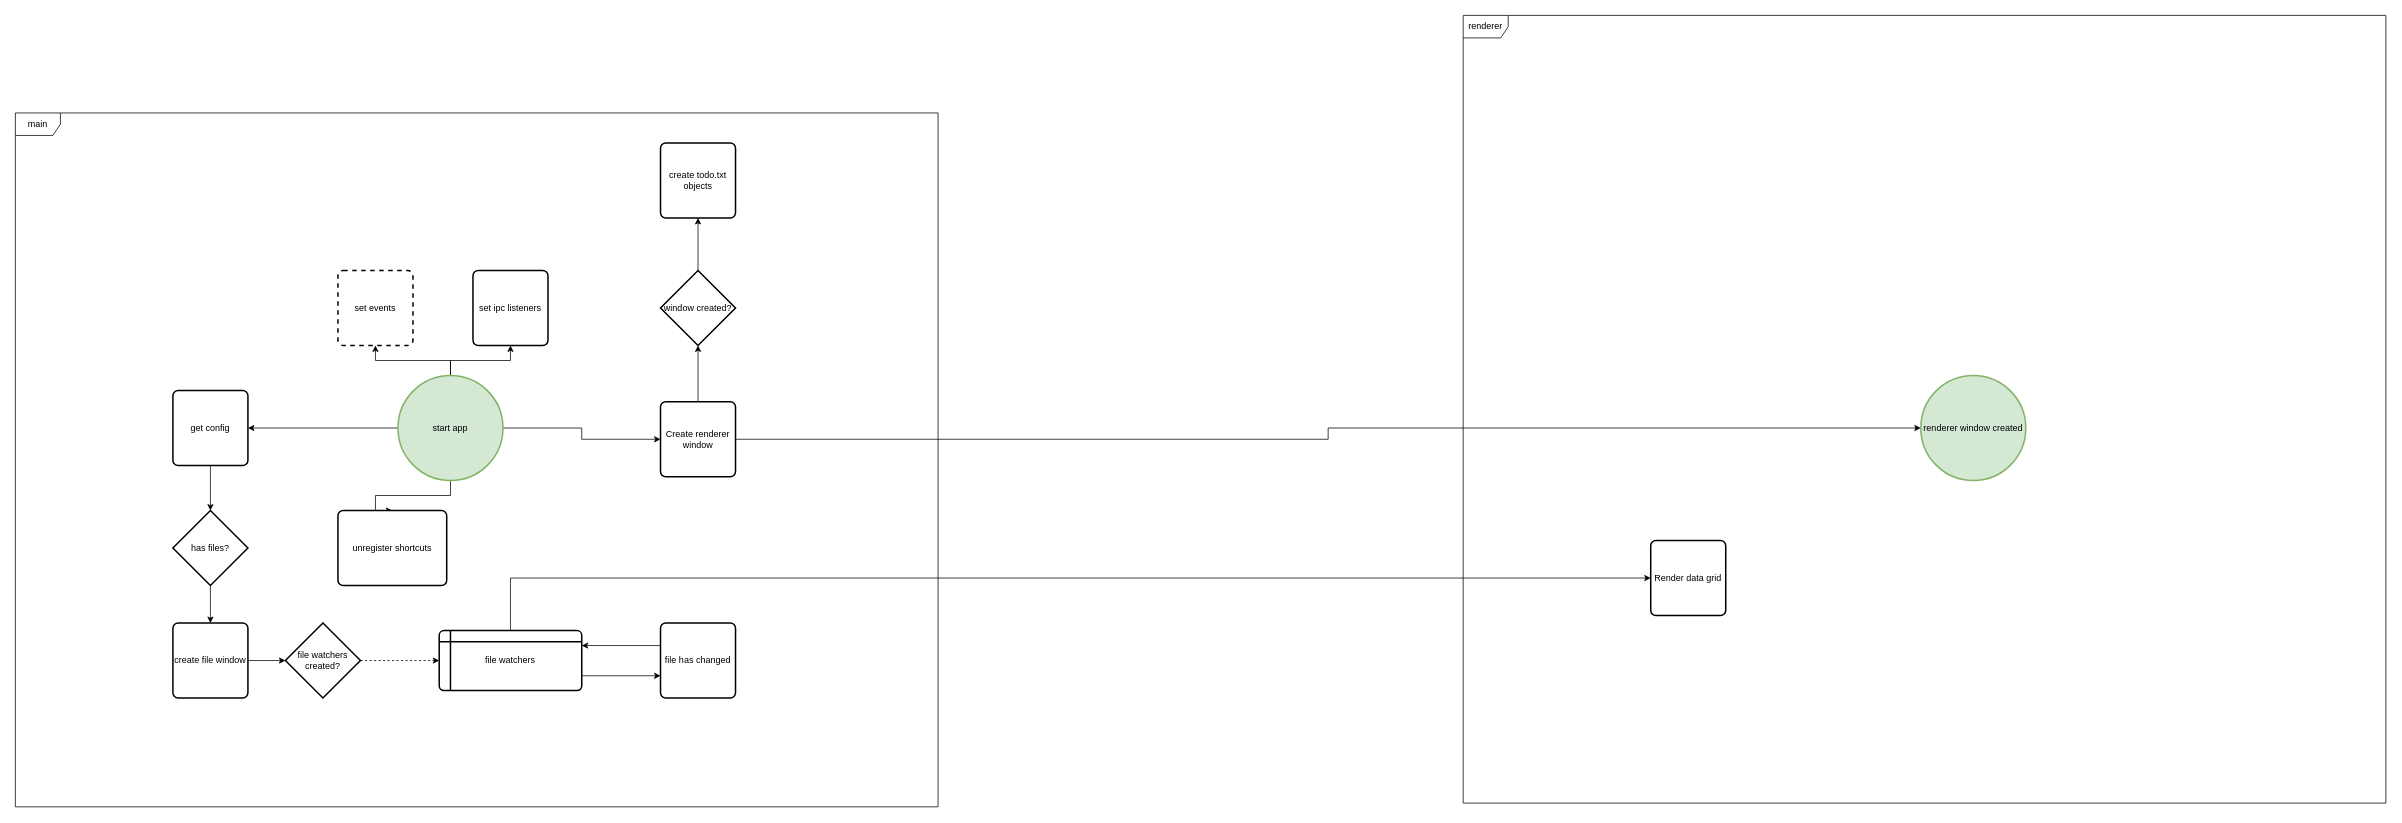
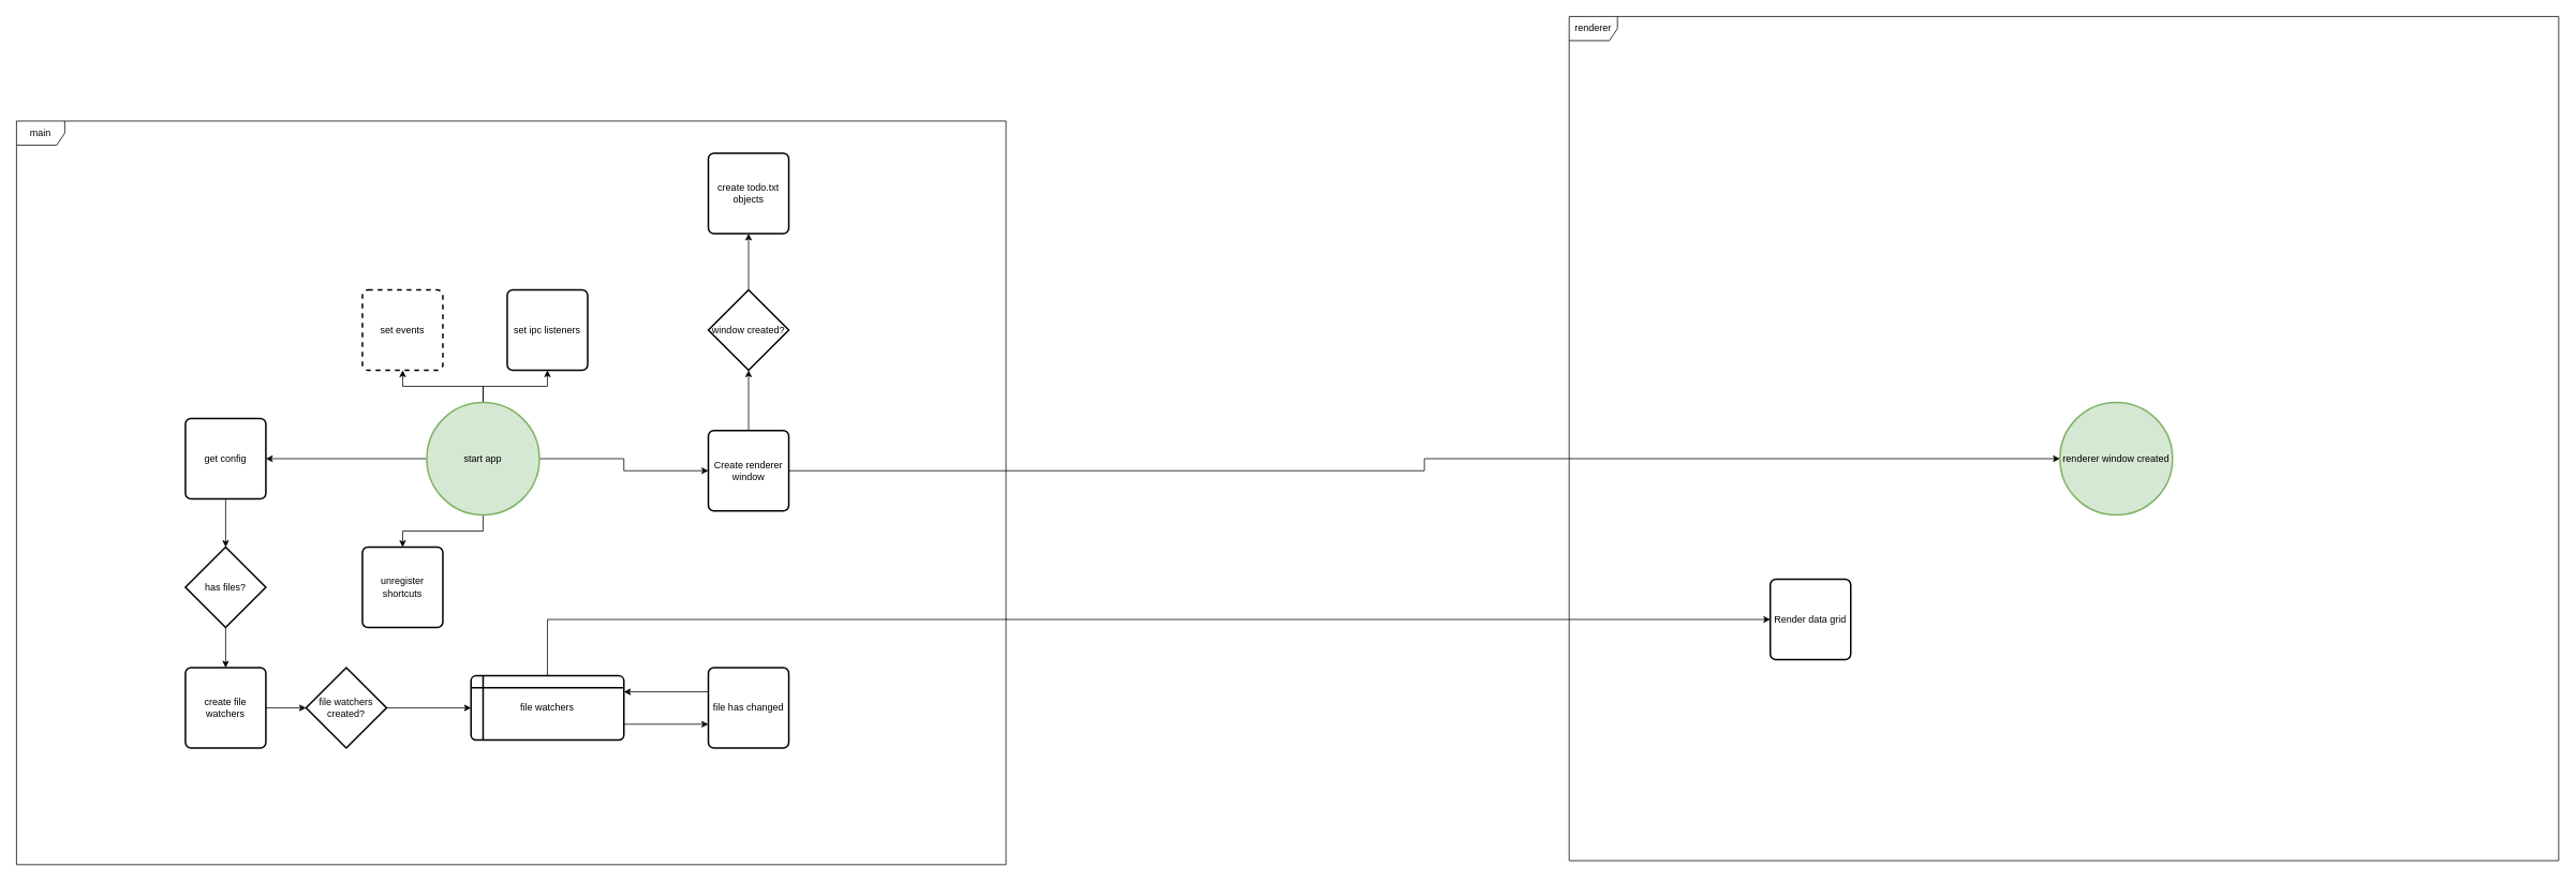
  <mxCell id="0" />
  <mxCell id="1" parent="0" />
  <mxCell id="2" value="main" style="shape=umlFrame;whiteSpace=wrap;html=1;pointerEvents=0;" parent="1" vertex="1"><mxGeometry x="20" y="150" width="1230" height="925" as="geometry" /></mxCell>
  <mxCell id="3" value="renderer" style="shape=umlFrame;whiteSpace=wrap;html=1;pointerEvents=0;" parent="1" vertex="1"><mxGeometry x="1950" y="20" width="1230" height="1050" as="geometry" /></mxCell>
  <mxCell id="4" style="edgeStyle=orthogonalEdgeStyle;rounded=0;orthogonalLoop=1;jettySize=auto;html=1;exitX=0;exitY=0.5;exitDx=0;exitDy=0;exitPerimeter=0;" parent="1" source="9" target="11" edge="1"><mxGeometry relative="1" as="geometry" /></mxCell>
  <mxCell id="5" style="edgeStyle=orthogonalEdgeStyle;rounded=0;orthogonalLoop=1;jettySize=auto;html=1;exitX=1;exitY=0.5;exitDx=0;exitDy=0;exitPerimeter=0;" parent="1" source="9" target="15" edge="1"><mxGeometry relative="1" as="geometry" /></mxCell>
  <mxCell id="6" style="edgeStyle=orthogonalEdgeStyle;rounded=0;orthogonalLoop=1;jettySize=auto;html=1;entryX=0.5;entryY=1;entryDx=0;entryDy=0;" parent="1" source="9" target="18" edge="1"><mxGeometry relative="1" as="geometry" /></mxCell>
  <mxCell id="7" style="edgeStyle=orthogonalEdgeStyle;rounded=0;orthogonalLoop=1;jettySize=auto;html=1;entryX=0.5;entryY=1;entryDx=0;entryDy=0;" parent="1" source="9" target="19" edge="1"><mxGeometry relative="1" as="geometry" /></mxCell>
  <mxCell id="8" style="edgeStyle=orthogonalEdgeStyle;rounded=0;orthogonalLoop=1;jettySize=auto;html=1;entryX=0.5;entryY=0;entryDx=0;entryDy=0;" parent="1" source="9" target="24" edge="1"><mxGeometry relative="1" as="geometry"><Array as="points"><mxPoint x="600" y="660" /><mxPoint x="500" y="660" /></Array></mxGeometry></mxCell>
  <mxCell id="9" value="start app" style="strokeWidth=2;html=1;shape=mxgraph.flowchart.start_1;whiteSpace=wrap;fillColor=#d5e8d4;strokeColor=#82b366;" parent="1" vertex="1"><mxGeometry x="530" y="500" width="140" height="140" as="geometry" /></mxCell>
  <mxCell id="10" style="edgeStyle=orthogonalEdgeStyle;rounded=0;orthogonalLoop=1;jettySize=auto;html=1;exitX=0.5;exitY=1;exitDx=0;exitDy=0;entryX=0.5;entryY=0;entryDx=0;entryDy=0;entryPerimeter=0;" parent="1" source="11" target="21" edge="1"><mxGeometry relative="1" as="geometry" /></mxCell>
  <mxCell id="11" value="get config" style="rounded=1;whiteSpace=wrap;html=1;absoluteArcSize=1;arcSize=14;strokeWidth=2;" parent="1" vertex="1"><mxGeometry x="230" y="520" width="100" height="100" as="geometry" /></mxCell>
  <mxCell id="12" value="create todo.txt objects" style="rounded=1;whiteSpace=wrap;html=1;absoluteArcSize=1;arcSize=14;strokeWidth=2;" parent="1" vertex="1"><mxGeometry x="880" y="190" width="100" height="100" as="geometry" /></mxCell>
  <mxCell id="13" style="edgeStyle=orthogonalEdgeStyle;rounded=0;orthogonalLoop=1;jettySize=auto;html=1;exitX=0.5;exitY=0;exitDx=0;exitDy=0;entryX=0.5;entryY=1;entryDx=0;entryDy=0;entryPerimeter=0;" parent="1" source="15" target="17" edge="1"><mxGeometry relative="1" as="geometry"><Array as="points" /></mxGeometry></mxCell>
  <mxCell id="14" style="edgeStyle=orthogonalEdgeStyle;rounded=0;orthogonalLoop=1;jettySize=auto;html=1;entryX=0;entryY=0.5;entryDx=0;entryDy=0;entryPerimeter=0;" parent="1" source="15" target="33" edge="1"><mxGeometry relative="1" as="geometry"><mxPoint x="2540" y="570.077" as="targetPoint" /><Array as="points" /></mxGeometry></mxCell>
  <mxCell id="15" value="Create renderer window" style="rounded=1;whiteSpace=wrap;html=1;absoluteArcSize=1;arcSize=14;strokeWidth=2;" parent="1" vertex="1"><mxGeometry x="880" y="535" width="100" height="100" as="geometry" /></mxCell>
  <mxCell id="16" style="edgeStyle=orthogonalEdgeStyle;rounded=0;orthogonalLoop=1;jettySize=auto;html=1;entryX=0.5;entryY=1;entryDx=0;entryDy=0;" parent="1" source="17" target="12" edge="1"><mxGeometry relative="1" as="geometry" /></mxCell>
  <mxCell id="17" value="window created?" style="strokeWidth=2;html=1;shape=mxgraph.flowchart.decision;whiteSpace=wrap;" parent="1" vertex="1"><mxGeometry x="880" y="360" width="100" height="100" as="geometry" /></mxCell>
  <mxCell id="18" value="set events" style="rounded=1;whiteSpace=wrap;html=1;absoluteArcSize=1;arcSize=14;strokeWidth=2;dashed=1;" parent="1" vertex="1"><mxGeometry x="450" y="360" width="100" height="100" as="geometry" /></mxCell>
  <mxCell id="19" value="set ipc listeners" style="rounded=1;whiteSpace=wrap;html=1;absoluteArcSize=1;arcSize=14;strokeWidth=2;" parent="1" vertex="1"><mxGeometry x="630" y="360" width="100" height="100" as="geometry" /></mxCell>
  <mxCell id="20" style="edgeStyle=orthogonalEdgeStyle;rounded=0;orthogonalLoop=1;jettySize=auto;html=1;exitX=0.5;exitY=1;exitDx=0;exitDy=0;exitPerimeter=0;entryX=0.5;entryY=0;entryDx=0;entryDy=0;" parent="1" source="21" target="23" edge="1"><mxGeometry relative="1" as="geometry" /></mxCell>
  <mxCell id="21" value="has files?" style="strokeWidth=2;html=1;shape=mxgraph.flowchart.decision;whiteSpace=wrap;" parent="1" vertex="1"><mxGeometry x="230" y="680" width="100" height="100" as="geometry" /></mxCell>
  <mxCell id="22" style="edgeStyle=orthogonalEdgeStyle;rounded=0;orthogonalLoop=1;jettySize=auto;html=1;exitX=1;exitY=0.5;exitDx=0;exitDy=0;entryX=0;entryY=0.5;entryDx=0;entryDy=0;entryPerimeter=0;" parent="1" source="23" target="31" edge="1"><mxGeometry relative="1" as="geometry" /></mxCell>
- <mxCell id="23" value="create file window" style="rounded=1;whiteSpace=wrap;html=1;absoluteArcSize=1;arcSize=14;strokeWidth=2;" parent="1" vertex="1"><mxGeometry x="230" y="830" width="100" height="100" as="geometry" /></mxCell>
- <mxCell id="24" value="unregister shortcuts" style="rounded=1;whiteSpace=wrap;html=1;absoluteArcSize=1;arcSize=14;strokeWidth=2;" parent="1" vertex="1"><mxGeometry x="450" y="680" width="145" height="100" as="geometry" /></mxCell>
+ <mxCell id="23" value="create file watchers" style="rounded=1;whiteSpace=wrap;html=1;absoluteArcSize=1;arcSize=14;strokeWidth=2;" parent="1" vertex="1"><mxGeometry x="230" y="830" width="100" height="100" as="geometry" /></mxCell>
+ <mxCell id="24" value="unregister shortcuts" style="rounded=1;whiteSpace=wrap;html=1;absoluteArcSize=1;arcSize=14;strokeWidth=2;" parent="1" vertex="1"><mxGeometry x="450" y="680" width="100" height="100" as="geometry" /></mxCell>
  <mxCell id="25" style="edgeStyle=orthogonalEdgeStyle;rounded=0;orthogonalLoop=1;jettySize=auto;html=1;entryX=1;entryY=0.25;entryDx=0;entryDy=0;exitX=-0.004;exitY=0.3;exitDx=0;exitDy=0;exitPerimeter=0;" parent="1" source="26" target="29" edge="1"><mxGeometry relative="1" as="geometry"><Array as="points" /></mxGeometry></mxCell>
  <mxCell id="26" value="file has changed" style="rounded=1;whiteSpace=wrap;html=1;absoluteArcSize=1;arcSize=14;strokeWidth=2;" parent="1" vertex="1"><mxGeometry x="880" y="830" width="100" height="100" as="geometry" /></mxCell>
  <mxCell id="27" style="edgeStyle=orthogonalEdgeStyle;rounded=0;orthogonalLoop=1;jettySize=auto;html=1;exitX=1;exitY=0.75;exitDx=0;exitDy=0;entryX=0;entryY=0.703;entryDx=0;entryDy=0;entryPerimeter=0;" parent="1" source="29" target="26" edge="1"><mxGeometry relative="1" as="geometry"><Array as="points"><mxPoint x="880" y="900" /></Array></mxGeometry></mxCell>
  <mxCell id="28" style="edgeStyle=orthogonalEdgeStyle;rounded=0;orthogonalLoop=1;jettySize=auto;html=1;exitX=0.5;exitY=0;exitDx=0;exitDy=0;entryX=0;entryY=0.5;entryDx=0;entryDy=0;" parent="1" source="29" target="32" edge="1"><mxGeometry relative="1" as="geometry" /></mxCell>
  <mxCell id="29" value="file watchers&lt;br&gt;" style="shape=internalStorage;whiteSpace=wrap;html=1;dx=15;dy=15;rounded=1;arcSize=8;strokeWidth=2;" parent="1" vertex="1"><mxGeometry x="585" y="840" width="190" height="80" as="geometry" /></mxCell>
- <mxCell id="30" style="edgeStyle=orthogonalEdgeStyle;rounded=0;orthogonalLoop=1;jettySize=auto;html=1;entryX=0;entryY=0.5;entryDx=0;entryDy=0;dashed=1;" parent="1" source="31" target="29" edge="1"><mxGeometry relative="1" as="geometry" /></mxCell>
+ <mxCell id="30" style="edgeStyle=orthogonalEdgeStyle;rounded=0;orthogonalLoop=1;jettySize=auto;html=1;entryX=0;entryY=0.5;entryDx=0;entryDy=0;" parent="1" source="31" target="29" edge="1"><mxGeometry relative="1" as="geometry" /></mxCell>
  <mxCell id="31" value="file watchers created?" style="strokeWidth=2;html=1;shape=mxgraph.flowchart.decision;whiteSpace=wrap;" parent="1" vertex="1"><mxGeometry x="380" y="830" width="100" height="100" as="geometry" /></mxCell>
  <mxCell id="32" value="Render data grid" style="rounded=1;whiteSpace=wrap;html=1;absoluteArcSize=1;arcSize=14;strokeWidth=2;" parent="1" vertex="1"><mxGeometry x="2200" y="720" width="100" height="100" as="geometry" /></mxCell>
  <mxCell id="33" value="renderer window created" style="strokeWidth=2;html=1;shape=mxgraph.flowchart.start_1;whiteSpace=wrap;fillColor=#d5e8d4;strokeColor=#82b366;" parent="1" vertex="1"><mxGeometry x="2560" y="500" width="140" height="140" as="geometry" /></mxCell>
